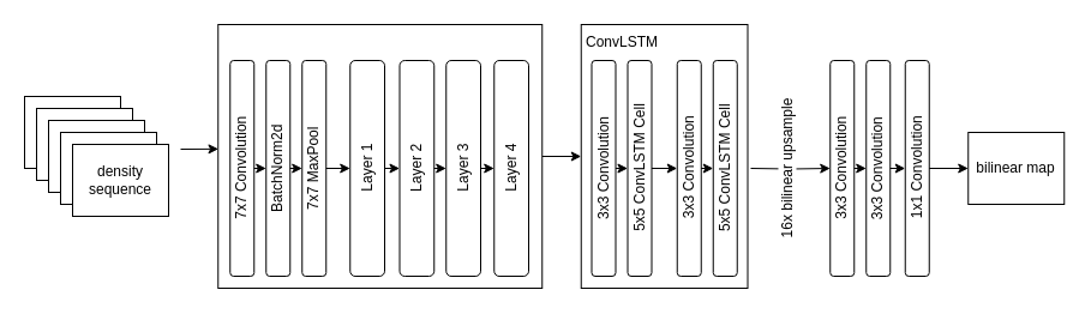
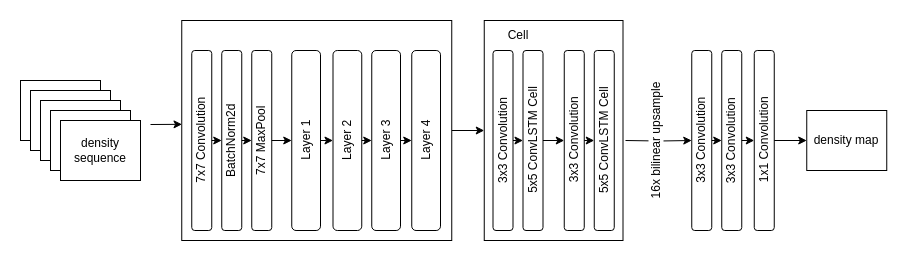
  <mxCell id="0" />
  <mxCell id="1" parent="0" />
  <mxCell id="2" value="" style="rounded=1;whiteSpace=wrap;html=1;" vertex="1" parent="1"><mxGeometry x="753.75" y="50" width="20" height="180" as="geometry" /></mxCell>
  <mxCell id="3" value="1x1 Convolution" style="text;html=1;strokeColor=none;fillColor=none;align=center;verticalAlign=middle;whiteSpace=wrap;rounded=0;rotation=-90;" vertex="1" parent="1"><mxGeometry x="672.5" y="125" width="182.5" height="30" as="geometry" /></mxCell>
  <mxCell id="4" value="" style="rounded=1;whiteSpace=wrap;html=1;" vertex="1" parent="1"><mxGeometry x="691.25" y="50" width="20" height="180" as="geometry" /></mxCell>
  <mxCell id="5" value="3x3 Convolution" style="text;html=1;strokeColor=none;fillColor=none;align=center;verticalAlign=middle;whiteSpace=wrap;rounded=0;rotation=-90;" vertex="1" parent="1"><mxGeometry x="610" y="125" width="182.5" height="30" as="geometry" /></mxCell>
  <mxCell id="6" value="" style="rounded=0;whiteSpace=wrap;html=1;" vertex="1" parent="1"><mxGeometry x="483.75" y="20" width="138.75" height="220" as="geometry" /></mxCell>
  <mxCell id="7" value="" style="rounded=1;whiteSpace=wrap;html=1;" vertex="1" parent="1"><mxGeometry x="563.75" y="50" width="20" height="180" as="geometry" /></mxCell>
  <mxCell id="8" value="" style="rounded=1;whiteSpace=wrap;html=1;" vertex="1" parent="1"><mxGeometry x="522.5" y="50" width="20" height="180" as="geometry" /></mxCell>
  <mxCell id="9" value="3x3 Convolution" style="text;html=1;strokeColor=none;fillColor=none;align=center;verticalAlign=middle;whiteSpace=wrap;rounded=0;rotation=-90;" vertex="1" parent="1"><mxGeometry x="482.5" y="125" width="182.5" height="30" as="geometry" /></mxCell>
  <mxCell id="10" value="5x5 ConvLSTM Cell" style="text;html=1;strokeColor=none;fillColor=none;align=center;verticalAlign=middle;whiteSpace=wrap;rounded=0;rotation=-90;" vertex="1" parent="1"><mxGeometry x="442.5" y="125" width="180" height="30" as="geometry" /></mxCell>
  <mxCell id="11" style="edgeStyle=orthogonalEdgeStyle;rounded=0;orthogonalLoop=1;jettySize=auto;html=1;exitX=1;exitY=0.5;exitDx=0;exitDy=0;entryX=0;entryY=0.5;entryDx=0;entryDy=0;" edge="1" parent="1" source="12" target="6"><mxGeometry relative="1" as="geometry" /></mxCell>
  <mxCell id="12" value="" style="rounded=0;whiteSpace=wrap;html=1;" vertex="1" parent="1"><mxGeometry x="181.25" y="20" width="270" height="220" as="geometry" /></mxCell>
  <mxCell id="13" value="" style="rounded=1;whiteSpace=wrap;html=1;" vertex="1" parent="1"><mxGeometry x="291.25" y="50" width="28.75" height="180" as="geometry" /></mxCell>
  <mxCell id="14" value="Layer 1" style="text;html=1;strokeColor=none;fillColor=none;align=center;verticalAlign=middle;whiteSpace=wrap;rounded=0;rotation=-90;" vertex="1" parent="1"><mxGeometry x="215.63" y="125" width="180" height="30" as="geometry" /></mxCell>
  <mxCell id="15" value="" style="rounded=1;whiteSpace=wrap;html=1;" vertex="1" parent="1"><mxGeometry x="332.5" y="50" width="28.75" height="180" as="geometry" /></mxCell>
  <mxCell id="16" value="" style="rounded=1;whiteSpace=wrap;html=1;" vertex="1" parent="1"><mxGeometry x="371.25" y="50" width="28.75" height="180" as="geometry" /></mxCell>
  <mxCell id="17" value="" style="rounded=1;whiteSpace=wrap;html=1;" vertex="1" parent="1"><mxGeometry x="411.25" y="50" width="28.75" height="180" as="geometry" /></mxCell>
  <mxCell id="18" value="" style="rounded=1;whiteSpace=wrap;html=1;" vertex="1" parent="1"><mxGeometry x="251.25" y="50" width="20" height="180" as="geometry" /></mxCell>
  <mxCell id="19" value="" style="rounded=1;whiteSpace=wrap;html=1;" vertex="1" parent="1"><mxGeometry x="221.25" y="50" width="20" height="180" as="geometry" /></mxCell>
  <mxCell id="20" value="" style="rounded=1;whiteSpace=wrap;html=1;" vertex="1" parent="1"><mxGeometry x="191.25" y="50" width="20" height="180" as="geometry" /></mxCell>
  <mxCell id="21" value="Layer 2" style="text;html=1;strokeColor=none;fillColor=none;align=center;verticalAlign=middle;whiteSpace=wrap;rounded=0;rotation=-90;" vertex="1" parent="1"><mxGeometry x="256.88" y="125" width="180" height="30" as="geometry" /></mxCell>
  <mxCell id="22" value="Layer 3" style="text;html=1;strokeColor=none;fillColor=none;align=center;verticalAlign=middle;whiteSpace=wrap;rounded=0;rotation=-90;" vertex="1" parent="1"><mxGeometry x="295.63" y="125" width="180" height="30" as="geometry" /></mxCell>
  <mxCell id="23" value="Layer 4" style="text;html=1;strokeColor=none;fillColor=none;align=center;verticalAlign=middle;whiteSpace=wrap;rounded=0;rotation=-90;" vertex="1" parent="1"><mxGeometry x="335.63" y="125" width="180" height="30" as="geometry" /></mxCell>
  <mxCell id="24" value="7x7 MaxPool" style="text;html=1;strokeColor=none;fillColor=none;align=center;verticalAlign=middle;whiteSpace=wrap;rounded=0;rotation=-90;" vertex="1" parent="1"><mxGeometry x="171.25" y="125" width="180" height="30" as="geometry" /></mxCell>
  <mxCell id="25" value="BatchNorm2d" style="text;html=1;strokeColor=none;fillColor=none;align=center;verticalAlign=middle;whiteSpace=wrap;rounded=0;rotation=-90;" vertex="1" parent="1"><mxGeometry x="141.25" y="125" width="180" height="30" as="geometry" /></mxCell>
  <mxCell id="26" value="7x7 Convolution" style="text;html=1;strokeColor=none;fillColor=none;align=center;verticalAlign=middle;whiteSpace=wrap;rounded=0;rotation=-90;" vertex="1" parent="1"><mxGeometry x="110" y="125" width="182.5" height="30" as="geometry" /></mxCell>
  <mxCell id="27" value="" style="rounded=0;whiteSpace=wrap;html=1;" vertex="1" parent="1"><mxGeometry x="20" y="80" width="80" height="60" as="geometry" /></mxCell>
  <mxCell id="28" value="" style="rounded=0;whiteSpace=wrap;html=1;" vertex="1" parent="1"><mxGeometry x="30" y="90" width="80" height="60" as="geometry" /></mxCell>
  <mxCell id="29" value="" style="rounded=0;whiteSpace=wrap;html=1;" vertex="1" parent="1"><mxGeometry x="40" y="100" width="80" height="60" as="geometry" /></mxCell>
  <mxCell id="30" value="" style="rounded=0;whiteSpace=wrap;html=1;" vertex="1" parent="1"><mxGeometry x="50" y="110" width="80" height="60" as="geometry" /></mxCell>
  <mxCell id="31" value="density&lt;br&gt;sequence" style="rounded=0;whiteSpace=wrap;html=1;" vertex="1" parent="1"><mxGeometry x="60" y="120" width="80" height="60" as="geometry" /></mxCell>
  <mxCell id="32" style="edgeStyle=orthogonalEdgeStyle;rounded=0;orthogonalLoop=1;jettySize=auto;html=1;exitX=1;exitY=0.5;exitDx=0;exitDy=0;entryX=0;entryY=0.5;entryDx=0;entryDy=0;" edge="1" parent="1" source="20" target="19"><mxGeometry relative="1" as="geometry" /></mxCell>
  <mxCell id="33" style="edgeStyle=orthogonalEdgeStyle;rounded=0;orthogonalLoop=1;jettySize=auto;html=1;exitX=1;exitY=0.5;exitDx=0;exitDy=0;entryX=0;entryY=0.5;entryDx=0;entryDy=0;" edge="1" parent="1" source="19" target="18"><mxGeometry relative="1" as="geometry" /></mxCell>
  <mxCell id="34" style="edgeStyle=orthogonalEdgeStyle;rounded=0;orthogonalLoop=1;jettySize=auto;html=1;exitX=1;exitY=0.5;exitDx=0;exitDy=0;entryX=0;entryY=0.5;entryDx=0;entryDy=0;" edge="1" parent="1" source="18" target="13"><mxGeometry relative="1" as="geometry" /></mxCell>
  <mxCell id="35" style="edgeStyle=orthogonalEdgeStyle;rounded=0;orthogonalLoop=1;jettySize=auto;html=1;exitX=1;exitY=0.5;exitDx=0;exitDy=0;entryX=0;entryY=0.5;entryDx=0;entryDy=0;" edge="1" parent="1" source="13" target="15"><mxGeometry relative="1" as="geometry" /></mxCell>
  <mxCell id="36" style="edgeStyle=orthogonalEdgeStyle;rounded=0;orthogonalLoop=1;jettySize=auto;html=1;exitX=1;exitY=0.5;exitDx=0;exitDy=0;entryX=0;entryY=0.5;entryDx=0;entryDy=0;" edge="1" parent="1" source="15" target="16"><mxGeometry relative="1" as="geometry" /></mxCell>
  <mxCell id="37" style="edgeStyle=orthogonalEdgeStyle;rounded=0;orthogonalLoop=1;jettySize=auto;html=1;exitX=1;exitY=0.5;exitDx=0;exitDy=0;entryX=0;entryY=0.5;entryDx=0;entryDy=0;" edge="1" parent="1" source="16" target="17"><mxGeometry relative="1" as="geometry" /></mxCell>
  <mxCell id="38" value="" style="endArrow=classic;html=1;rounded=0;entryX=0.001;entryY=0.472;entryDx=0;entryDy=0;entryPerimeter=0;" edge="1" parent="1" target="12"><mxGeometry width="50" height="50" relative="1" as="geometry"><mxPoint x="150" y="124" as="sourcePoint" /><mxPoint x="220" y="150" as="targetPoint" /></mxGeometry></mxCell>
  <mxCell id="39" style="edgeStyle=orthogonalEdgeStyle;rounded=0;orthogonalLoop=1;jettySize=auto;html=1;exitX=1;exitY=0.5;exitDx=0;exitDy=0;entryX=0;entryY=0.5;entryDx=0;entryDy=0;" edge="1" parent="1" source="8" target="7"><mxGeometry relative="1" as="geometry" /></mxCell>
  <mxCell id="40" value="" style="rounded=1;whiteSpace=wrap;html=1;" vertex="1" parent="1"><mxGeometry x="492.5" y="50" width="20" height="180" as="geometry" /></mxCell>
  <mxCell id="41" value="3x3 Convolution" style="text;html=1;strokeColor=none;fillColor=none;align=center;verticalAlign=middle;whiteSpace=wrap;rounded=0;rotation=-90;" vertex="1" parent="1"><mxGeometry x="411.25" y="125" width="182.5" height="30" as="geometry" /></mxCell>
  <mxCell id="42" style="edgeStyle=orthogonalEdgeStyle;rounded=0;orthogonalLoop=1;jettySize=auto;html=1;exitX=1;exitY=0.5;exitDx=0;exitDy=0;entryX=0;entryY=0.5;entryDx=0;entryDy=0;" edge="1" parent="1" source="40" target="8"><mxGeometry relative="1" as="geometry" /></mxCell>
- <mxCell id="43" value="ConvLSTM" style="text;html=1;strokeColor=none;fillColor=none;align=center;verticalAlign=middle;whiteSpace=wrap;rounded=0;" vertex="1" parent="1"><mxGeometry x="482.5" y="20" width="70" height="30" as="geometry" /></mxCell>
+ <mxCell id="43" value="Cell" style="text;html=1;strokeColor=none;fillColor=none;align=center;verticalAlign=middle;whiteSpace=wrap;rounded=0;" vertex="1" parent="1"><mxGeometry x="482.5" y="20" width="70" height="30" as="geometry" /></mxCell>
  <mxCell id="44" value="" style="rounded=1;whiteSpace=wrap;html=1;" vertex="1" parent="1"><mxGeometry x="593.75" y="50" width="20" height="180" as="geometry" /></mxCell>
  <mxCell id="45" style="edgeStyle=orthogonalEdgeStyle;rounded=0;orthogonalLoop=1;jettySize=auto;html=1;entryX=0;entryY=0.5;entryDx=0;entryDy=0;" edge="1" parent="1" target="4"><mxGeometry relative="1" as="geometry"><mxPoint x="625" y="140" as="sourcePoint" /></mxGeometry></mxCell>
  <mxCell id="46" value="5x5 ConvLSTM Cell" style="text;html=1;strokeColor=none;fillColor=none;align=center;verticalAlign=middle;whiteSpace=wrap;rounded=0;rotation=-90;" vertex="1" parent="1"><mxGeometry x="513.75" y="125" width="180" height="30" as="geometry" /></mxCell>
  <mxCell id="47" style="edgeStyle=orthogonalEdgeStyle;rounded=0;orthogonalLoop=1;jettySize=auto;html=1;exitX=1;exitY=0.5;exitDx=0;exitDy=0;entryX=0;entryY=0.5;entryDx=0;entryDy=0;" edge="1" parent="1" source="7" target="44"><mxGeometry relative="1" as="geometry" /></mxCell>
  <mxCell id="48" style="edgeStyle=orthogonalEdgeStyle;rounded=0;orthogonalLoop=1;jettySize=auto;html=1;exitX=1;exitY=0.5;exitDx=0;exitDy=0;entryX=0;entryY=0.5;entryDx=0;entryDy=0;" edge="1" parent="1" source="2" target="53"><mxGeometry relative="1" as="geometry" /></mxCell>
  <mxCell id="49" value="" style="rounded=1;whiteSpace=wrap;html=1;" vertex="1" parent="1"><mxGeometry x="721.25" y="50" width="20" height="180" as="geometry" /></mxCell>
  <mxCell id="50" value="3x3 Convolution" style="text;html=1;strokeColor=none;fillColor=none;align=center;verticalAlign=middle;whiteSpace=wrap;rounded=0;rotation=-90;" vertex="1" parent="1"><mxGeometry x="641.25" y="125" width="180" height="30" as="geometry" /></mxCell>
  <mxCell id="51" style="edgeStyle=orthogonalEdgeStyle;rounded=0;orthogonalLoop=1;jettySize=auto;html=1;exitX=1;exitY=0.5;exitDx=0;exitDy=0;entryX=0;entryY=0.5;entryDx=0;entryDy=0;" edge="1" parent="1" source="49" target="2"><mxGeometry relative="1" as="geometry" /></mxCell>
  <mxCell id="52" style="edgeStyle=orthogonalEdgeStyle;rounded=0;orthogonalLoop=1;jettySize=auto;html=1;exitX=1;exitY=0.5;exitDx=0;exitDy=0;entryX=0;entryY=0.5;entryDx=0;entryDy=0;" edge="1" parent="1" source="4" target="49"><mxGeometry relative="1" as="geometry" /></mxCell>
- <mxCell id="53" value="bilinear map" style="rounded=0;whiteSpace=wrap;html=1;" vertex="1" parent="1"><mxGeometry x="806.25" y="110" width="80" height="60" as="geometry" /></mxCell>
+ <mxCell id="53" value="density map" style="rounded=0;whiteSpace=wrap;html=1;" vertex="1" parent="1"><mxGeometry x="806.25" y="110" width="80" height="60" as="geometry" /></mxCell>
  <mxCell id="54" value="16x bilinear upsample" style="text;html=1;align=center;verticalAlign=middle;whiteSpace=wrap;rounded=0;rotation=-90;fillColor=#FFFFFF;gradientColor=#ffffff;" vertex="1" parent="1"><mxGeometry x="580" y="132.5" width="151" height="15" as="geometry" /></mxCell>
